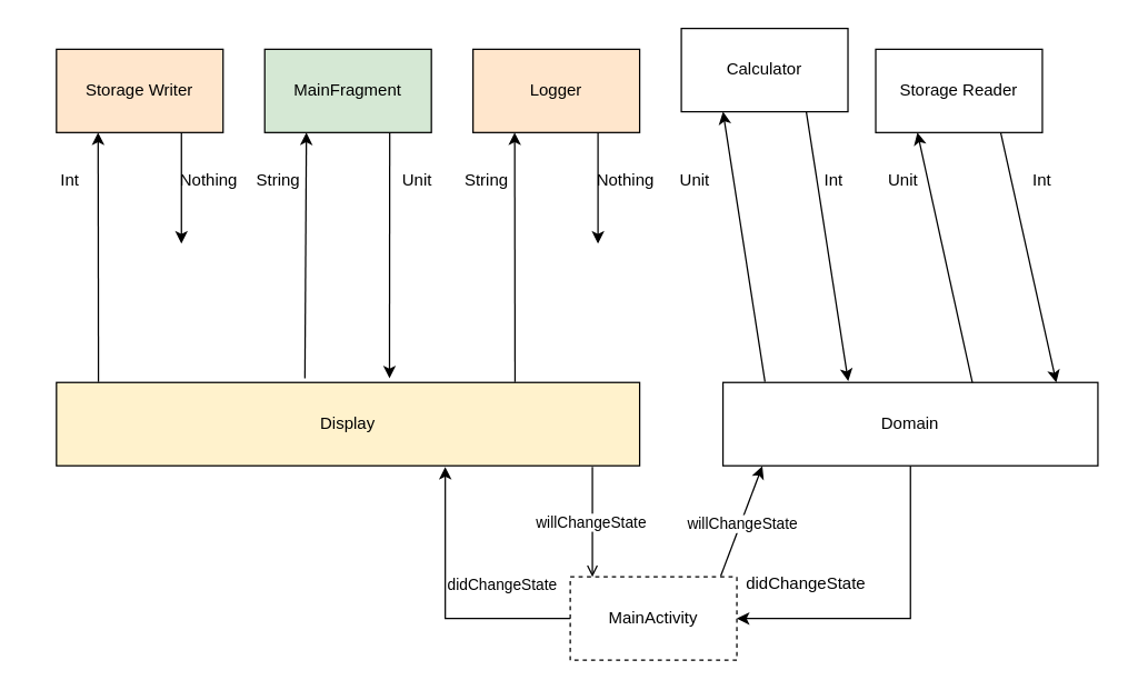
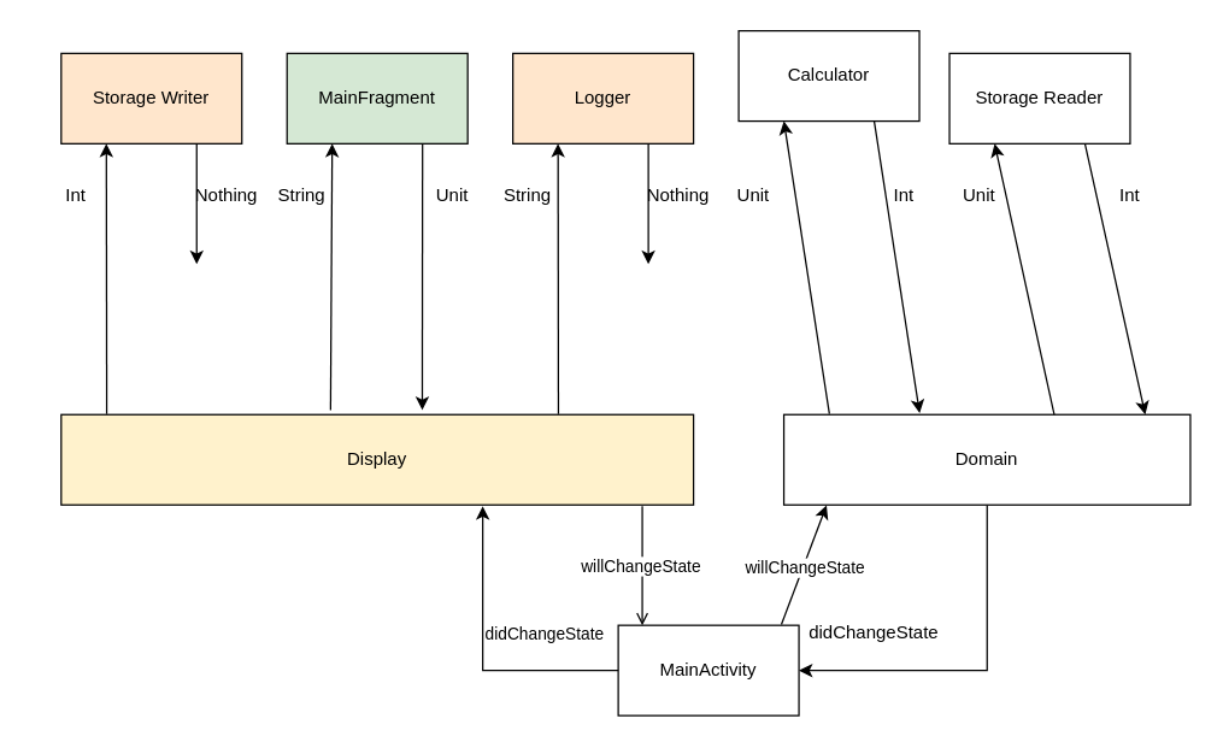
  <mxCell id="0" />
  <mxCell id="1" parent="0" />
  <mxCell id="2" value="MainFragment" style="rounded=0;whiteSpace=wrap;html=1;fillColor=#d5e8d4;" parent="1" vertex="1"><mxGeometry x="190" y="35" width="120" height="60" as="geometry" /></mxCell>
  <mxCell id="3" value="Logger" style="rounded=0;whiteSpace=wrap;html=1;fillColor=#ffe6cc;" parent="1" vertex="1"><mxGeometry x="340" y="35" width="120" height="60" as="geometry" /></mxCell>
  <mxCell id="4" value="Calculator" style="rounded=0;whiteSpace=wrap;html=1;" parent="1" vertex="1"><mxGeometry x="490" y="20" width="120" height="60" as="geometry" /></mxCell>
  <mxCell id="5" value="Storage Reader" style="rounded=0;whiteSpace=wrap;html=1;" parent="1" vertex="1"><mxGeometry x="630" y="35" width="120" height="60" as="geometry" /></mxCell>
  <mxCell id="6" value="" style="endArrow=classic;html=1;rounded=0;entryX=0.25;entryY=1;entryDx=0;entryDy=0;exitX=0.426;exitY=-0.05;exitDx=0;exitDy=0;exitPerimeter=0;" parent="1" target="2" edge="1" source="19"><mxGeometry width="50" height="50" relative="1" as="geometry"><mxPoint x="220" y="155" as="sourcePoint" /><mxPoint x="480" y="125" as="targetPoint" /></mxGeometry></mxCell>
  <mxCell id="7" value="" style="endArrow=classic;html=1;rounded=0;exitX=0.75;exitY=1;exitDx=0;exitDy=0;entryX=0.571;entryY=-0.05;entryDx=0;entryDy=0;entryPerimeter=0;" parent="1" source="2" edge="1" target="19"><mxGeometry width="50" height="50" relative="1" as="geometry"><mxPoint x="430" y="175" as="sourcePoint" /><mxPoint x="280" y="155" as="targetPoint" /></mxGeometry></mxCell>
  <mxCell id="8" value="Unit" style="text;html=1;strokeColor=none;fillColor=none;align=center;verticalAlign=middle;whiteSpace=wrap;rounded=0;" parent="1" vertex="1"><mxGeometry x="270" y="115" width="60" height="30" as="geometry" /></mxCell>
  <mxCell id="9" value="String" style="text;html=1;strokeColor=none;fillColor=none;align=center;verticalAlign=middle;whiteSpace=wrap;rounded=0;" parent="1" vertex="1"><mxGeometry x="170" y="115" width="60" height="30" as="geometry" /></mxCell>
  <mxCell id="10" value="" style="endArrow=classic;html=1;rounded=0;entryX=0.25;entryY=1;entryDx=0;entryDy=0;exitX=0.112;exitY=-0.007;exitDx=0;exitDy=0;exitPerimeter=0;" parent="1" source="22" target="4" edge="1"><mxGeometry width="50" height="50" relative="1" as="geometry"><mxPoint x="520" y="155" as="sourcePoint" /><mxPoint x="480" y="125" as="targetPoint" /></mxGeometry></mxCell>
  <mxCell id="11" value="" style="endArrow=classic;html=1;rounded=0;entryX=0.25;entryY=1;entryDx=0;entryDy=0;exitX=0.666;exitY=0.02;exitDx=0;exitDy=0;exitPerimeter=0;" parent="1" source="22" target="5" edge="1"><mxGeometry width="50" height="50" relative="1" as="geometry"><mxPoint x="670" y="155" as="sourcePoint" /><mxPoint x="480" y="125" as="targetPoint" /></mxGeometry></mxCell>
  <mxCell id="12" value="" style="endArrow=classic;html=1;rounded=0;exitX=0.75;exitY=1;exitDx=0;exitDy=0;entryX=0.889;entryY=0;entryDx=0;entryDy=0;entryPerimeter=0;" parent="1" source="5" target="22" edge="1"><mxGeometry width="50" height="50" relative="1" as="geometry"><mxPoint x="430" y="175" as="sourcePoint" /><mxPoint x="730" y="155" as="targetPoint" /></mxGeometry></mxCell>
  <mxCell id="13" value="Unit" style="text;html=1;strokeColor=none;fillColor=none;align=center;verticalAlign=middle;whiteSpace=wrap;rounded=0;" parent="1" vertex="1"><mxGeometry x="470" y="115" width="60" height="30" as="geometry" /></mxCell>
  <mxCell id="14" value="" style="endArrow=classic;html=1;rounded=0;exitX=0.75;exitY=1;exitDx=0;exitDy=0;entryX=0.334;entryY=-0.017;entryDx=0;entryDy=0;entryPerimeter=0;" parent="1" source="4" target="22" edge="1"><mxGeometry width="50" height="50" relative="1" as="geometry"><mxPoint x="580" y="175" as="sourcePoint" /><mxPoint x="580" y="155" as="targetPoint" /></mxGeometry></mxCell>
  <mxCell id="15" value="Int" style="text;html=1;strokeColor=none;fillColor=none;align=center;verticalAlign=middle;whiteSpace=wrap;rounded=0;" parent="1" vertex="1"><mxGeometry x="570" y="115" width="60" height="30" as="geometry" /></mxCell>
  <mxCell id="16" value="Unit" style="text;html=1;strokeColor=none;fillColor=none;align=center;verticalAlign=middle;whiteSpace=wrap;rounded=0;" parent="1" vertex="1"><mxGeometry x="620" y="115" width="60" height="30" as="geometry" /></mxCell>
  <mxCell id="17" value="Int" style="text;html=1;strokeColor=none;fillColor=none;align=center;verticalAlign=middle;whiteSpace=wrap;rounded=0;" parent="1" vertex="1"><mxGeometry x="720" y="115" width="60" height="30" as="geometry" /></mxCell>
  <mxCell id="18" value="Storage Writer" style="rounded=0;whiteSpace=wrap;html=1;fillColor=#ffe6cc;" parent="1" vertex="1"><mxGeometry x="40" y="35" width="120" height="60" as="geometry" /></mxCell>
  <mxCell id="19" value="Display" style="rounded=0;whiteSpace=wrap;html=1;fillColor=#fff2cc;" parent="1" vertex="1"><mxGeometry x="40" y="275" width="420" height="60" as="geometry" /></mxCell>
- <mxCell id="20" value="MainActivity" style="rounded=0;whiteSpace=wrap;html=1;dashed=1;" parent="1" vertex="1"><mxGeometry x="410" y="415" width="120" height="60" as="geometry" /></mxCell>
+ <mxCell id="20" value="MainActivity" style="rounded=0;whiteSpace=wrap;html=1;" parent="1" vertex="1"><mxGeometry x="410" y="415" width="120" height="60" as="geometry" /></mxCell>
  <mxCell id="21" style="edgeStyle=orthogonalEdgeStyle;rounded=0;orthogonalLoop=1;jettySize=auto;html=1;exitX=0.5;exitY=1;exitDx=0;exitDy=0;entryX=1;entryY=0.5;entryDx=0;entryDy=0;" parent="1" source="22" target="20" edge="1"><mxGeometry relative="1" as="geometry" /></mxCell>
  <mxCell id="22" value="Domain" style="rounded=0;whiteSpace=wrap;html=1;" parent="1" vertex="1"><mxGeometry x="520" y="275" width="270" height="60" as="geometry" /></mxCell>
  <mxCell id="23" value="" style="endArrow=open;html=1;rounded=0;exitX=0.919;exitY=1.013;exitDx=0;exitDy=0;exitPerimeter=0;entryX=0.133;entryY=0;entryDx=0;entryDy=0;entryPerimeter=0;" parent="1" source="19" target="20" edge="1"><mxGeometry width="50" height="50" relative="1" as="geometry"><mxPoint x="410" y="315" as="sourcePoint" /><mxPoint x="650" y="375" as="targetPoint" /></mxGeometry></mxCell>
  <mxCell id="24" value="willChangeState" style="edgeLabel;html=1;align=center;verticalAlign=middle;resizable=0;points=[];" parent="23" vertex="1" connectable="0"><mxGeometry x="0.014" y="-1" relative="1" as="geometry"><mxPoint as="offset" /></mxGeometry></mxCell>
  <mxCell id="25" value="" style="endArrow=classic;html=1;rounded=0;entryX=0.105;entryY=1.005;entryDx=0;entryDy=0;entryPerimeter=0;exitX=0.903;exitY=-0.01;exitDx=0;exitDy=0;exitPerimeter=0;" parent="1" source="20" target="22" edge="1"><mxGeometry width="50" height="50" relative="1" as="geometry"><mxPoint x="430" y="355" as="sourcePoint" /><mxPoint x="480" y="305" as="targetPoint" /></mxGeometry></mxCell>
  <mxCell id="26" value="willChangeState" style="edgeLabel;html=1;align=center;verticalAlign=middle;resizable=0;points=[];" parent="25" vertex="1" connectable="0"><mxGeometry x="0.051" relative="1" as="geometry"><mxPoint y="3" as="offset" /></mxGeometry></mxCell>
  <mxCell id="27" value="" style="endArrow=classic;html=1;rounded=0;entryX=0.105;entryY=1.005;entryDx=0;entryDy=0;entryPerimeter=0;exitX=0;exitY=0.5;exitDx=0;exitDy=0;" parent="1" source="20" edge="1"><mxGeometry width="50" height="50" relative="1" as="geometry"><mxPoint x="320" y="435" as="sourcePoint" /><mxPoint x="320" y="335.9" as="targetPoint" /><Array as="points"><mxPoint x="320" y="445" /></Array></mxGeometry></mxCell>
  <mxCell id="28" value="didChangeState" style="edgeLabel;html=1;align=center;verticalAlign=middle;resizable=0;points=[];labelBackgroundColor=none;" parent="27" vertex="1" connectable="0"><mxGeometry x="0.051" relative="1" as="geometry"><mxPoint x="40" y="-10" as="offset" /></mxGeometry></mxCell>
  <mxCell id="29" value="didChangeState" style="text;html=1;strokeColor=none;fillColor=none;align=center;verticalAlign=middle;whiteSpace=wrap;rounded=0;" parent="1" vertex="1"><mxGeometry x="550" y="405" width="60" height="30" as="geometry" /></mxCell>
  <mxCell id="30" value="" style="endArrow=classic;html=1;rounded=0;entryX=0.25;entryY=1;entryDx=0;entryDy=0;exitX=0.112;exitY=-0.007;exitDx=0;exitDy=0;exitPerimeter=0;" parent="1" edge="1"><mxGeometry width="50" height="50" relative="1" as="geometry"><mxPoint x="70.24" y="274.58" as="sourcePoint" /><mxPoint x="70" y="95" as="targetPoint" /></mxGeometry></mxCell>
  <mxCell id="31" value="Int" style="text;html=1;strokeColor=none;fillColor=none;align=center;verticalAlign=middle;whiteSpace=wrap;rounded=0;" parent="1" vertex="1"><mxGeometry x="20" y="115" width="60" height="30" as="geometry" /></mxCell>
  <mxCell id="32" value="" style="endArrow=classic;html=1;rounded=0;exitX=0.75;exitY=1;exitDx=0;exitDy=0;" parent="1" edge="1"><mxGeometry width="50" height="50" relative="1" as="geometry"><mxPoint x="130" y="95" as="sourcePoint" /><mxPoint x="130" y="175" as="targetPoint" /></mxGeometry></mxCell>
  <mxCell id="33" value="Nothing" style="text;html=1;strokeColor=none;fillColor=none;align=center;verticalAlign=middle;whiteSpace=wrap;rounded=0;" parent="1" vertex="1"><mxGeometry x="120" y="115" width="60" height="30" as="geometry" /></mxCell>
  <mxCell id="34" value="" style="endArrow=classic;html=1;rounded=0;entryX=0.25;entryY=1;entryDx=0;entryDy=0;exitX=0.112;exitY=-0.007;exitDx=0;exitDy=0;exitPerimeter=0;" parent="1" edge="1"><mxGeometry width="50" height="50" relative="1" as="geometry"><mxPoint x="370.24" y="274.58" as="sourcePoint" /><mxPoint x="370" y="95" as="targetPoint" /></mxGeometry></mxCell>
  <mxCell id="35" value="String" style="text;html=1;strokeColor=none;fillColor=none;align=center;verticalAlign=middle;whiteSpace=wrap;rounded=0;" parent="1" vertex="1"><mxGeometry x="320" y="115" width="60" height="30" as="geometry" /></mxCell>
  <mxCell id="36" value="" style="endArrow=classic;html=1;rounded=0;exitX=0.75;exitY=1;exitDx=0;exitDy=0;" parent="1" edge="1"><mxGeometry width="50" height="50" relative="1" as="geometry"><mxPoint x="430" y="95" as="sourcePoint" /><mxPoint x="430" y="175" as="targetPoint" /></mxGeometry></mxCell>
  <mxCell id="37" value="Nothing" style="text;html=1;strokeColor=none;fillColor=none;align=center;verticalAlign=middle;whiteSpace=wrap;rounded=0;" parent="1" vertex="1"><mxGeometry x="420" y="115" width="60" height="30" as="geometry" /></mxCell>
